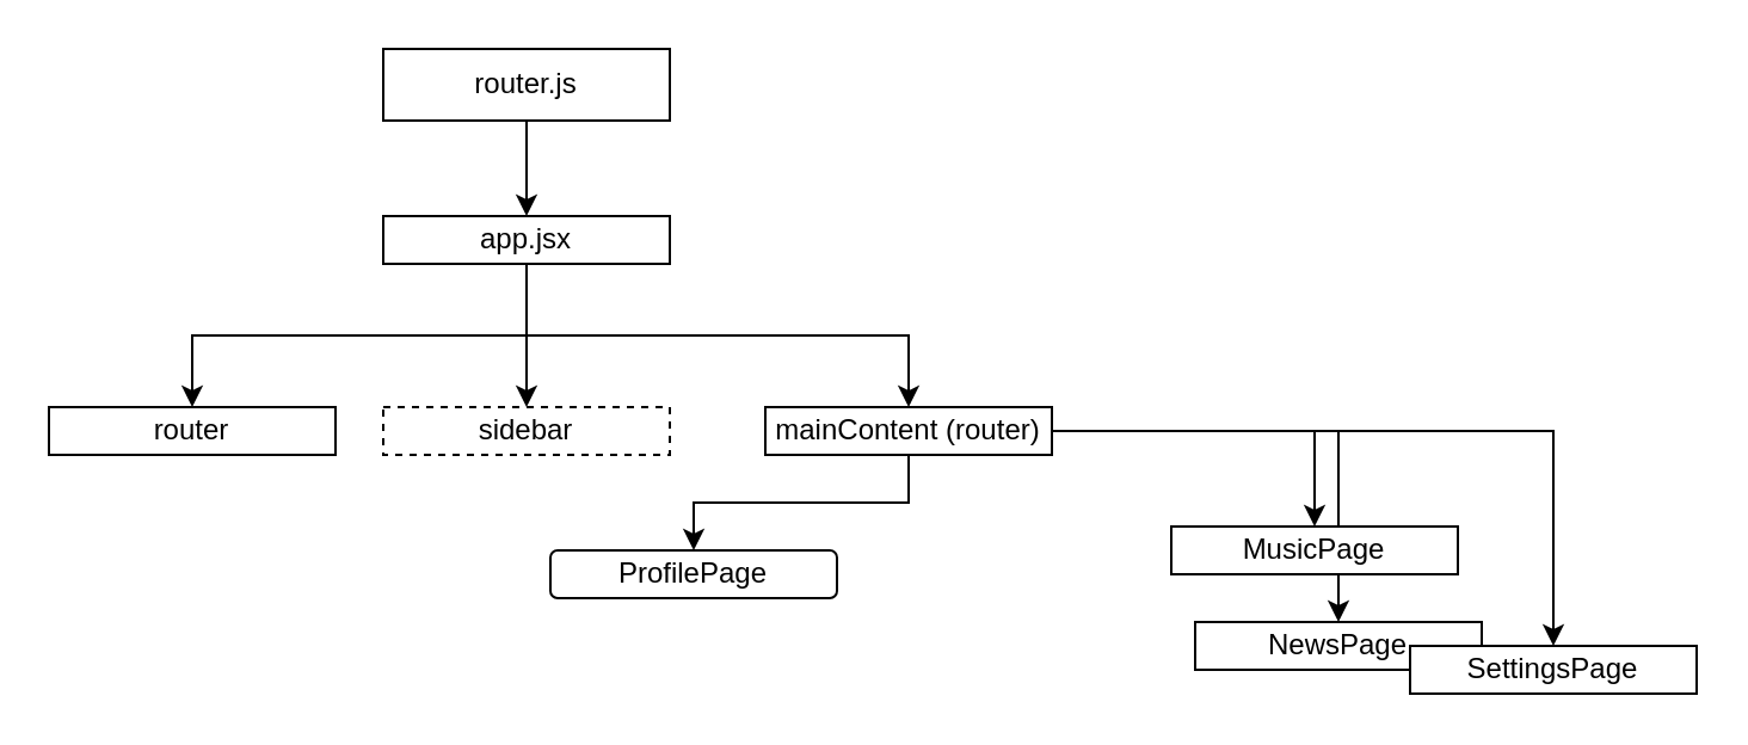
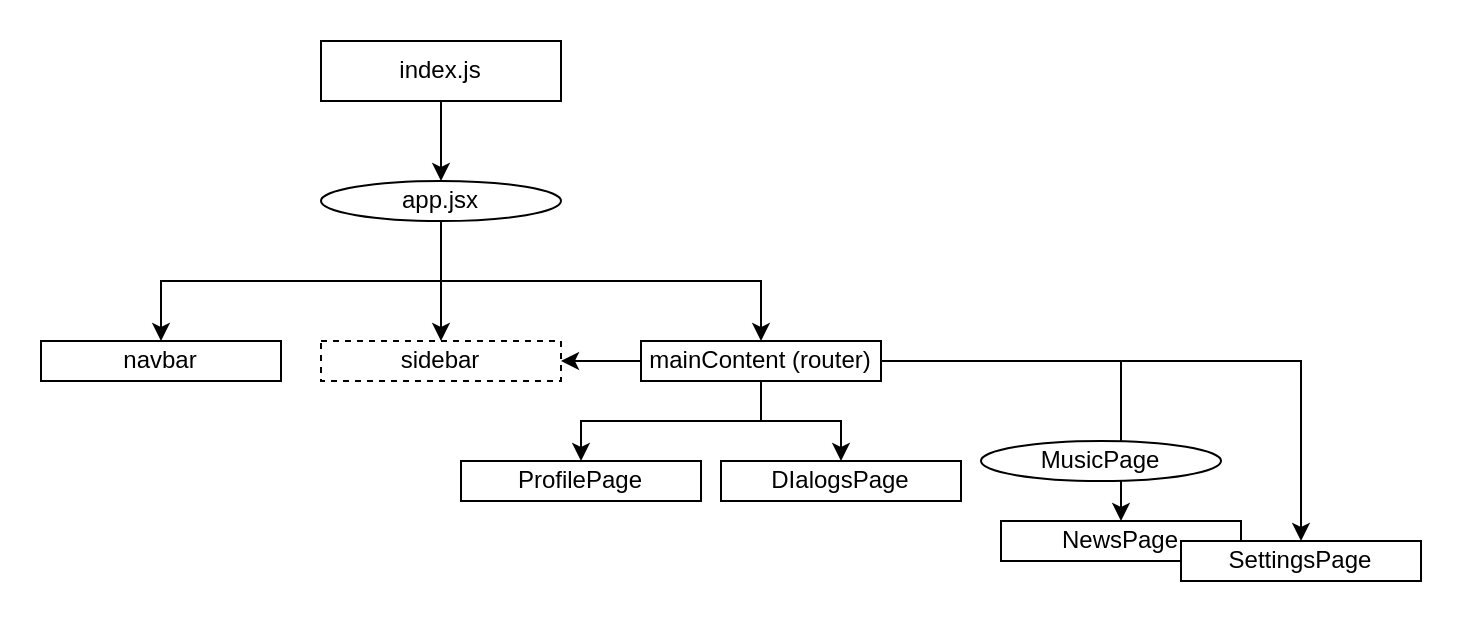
  <mxCell id="0" />
  <mxCell id="1" parent="0" />
  <mxCell id="2" style="edgeStyle=orthogonalEdgeStyle;rounded=0;orthogonalLoop=1;jettySize=auto;html=1;entryX=0.5;entryY=0;entryDx=0;entryDy=0;" edge="1" parent="1" source="3" target="7"><mxGeometry relative="1" as="geometry"><mxPoint x="220" y="150" as="targetPoint" /></mxGeometry></mxCell>
- <mxCell id="3" value="router.js" style="rounded=0;whiteSpace=wrap;html=1;" vertex="1" parent="1"><mxGeometry x="160" y="20" width="120" height="30" as="geometry" /></mxCell>
+ <mxCell id="3" value="index.js" style="rounded=0;whiteSpace=wrap;html=1;" vertex="1" parent="1"><mxGeometry x="160" y="20" width="120" height="30" as="geometry" /></mxCell>
  <mxCell id="4" style="edgeStyle=orthogonalEdgeStyle;rounded=0;orthogonalLoop=1;jettySize=auto;html=1;" edge="1" parent="1" source="7" target="9"><mxGeometry relative="1" as="geometry" /></mxCell>
  <mxCell id="5" style="edgeStyle=orthogonalEdgeStyle;rounded=0;orthogonalLoop=1;jettySize=auto;html=1;exitX=0.5;exitY=1;exitDx=0;exitDy=0;" edge="1" parent="1" source="7" target="8"><mxGeometry relative="1" as="geometry" /></mxCell>
  <mxCell id="6" style="edgeStyle=orthogonalEdgeStyle;rounded=0;orthogonalLoop=1;jettySize=auto;html=1;entryX=0.5;entryY=0;entryDx=0;entryDy=0;exitX=0.5;exitY=1;exitDx=0;exitDy=0;" edge="1" parent="1" source="7" target="15"><mxGeometry relative="1" as="geometry" /></mxCell>
- <mxCell id="7" value="app.jsx" style="rounded=0;whiteSpace=wrap;html=1;" vertex="1" parent="1"><mxGeometry x="160" y="90" width="120" height="20" as="geometry" /></mxCell>
- <mxCell id="8" value="router" style="rounded=0;whiteSpace=wrap;html=1;" vertex="1" parent="1"><mxGeometry x="20" y="170" width="120" height="20" as="geometry" /></mxCell>
+ <mxCell id="7" value="app.jsx" style="ellipse;whiteSpace=wrap;html=1;" vertex="1" parent="1"><mxGeometry x="160" y="90" width="120" height="20" as="geometry" /></mxCell>
+ <mxCell id="8" value="navbar" style="rounded=0;whiteSpace=wrap;html=1;" vertex="1" parent="1"><mxGeometry x="20" y="170" width="120" height="20" as="geometry" /></mxCell>
  <mxCell id="9" value="sidebar" style="rounded=0;whiteSpace=wrap;html=1;dashed=1;" vertex="1" parent="1"><mxGeometry x="160" y="170" width="120" height="20" as="geometry" /></mxCell>
  <mxCell id="10" style="edgeStyle=orthogonalEdgeStyle;rounded=0;orthogonalLoop=1;jettySize=auto;html=1;" edge="1" parent="1" source="15" target="16"><mxGeometry relative="1" as="geometry" /></mxCell>
- <mxCell id="12" style="edgeStyle=orthogonalEdgeStyle;rounded=0;orthogonalLoop=1;jettySize=auto;html=1;entryX=0.5;entryY=0;entryDx=0;entryDy=0;" edge="1" parent="1" source="15" target="18"><mxGeometry relative="1" as="geometry" /></mxCell>
+ <mxCell id="11" style="edgeStyle=orthogonalEdgeStyle;rounded=0;orthogonalLoop=1;jettySize=auto;html=1;" edge="1" parent="1" source="15" target="17"><mxGeometry relative="1" as="geometry" /></mxCell>
+ <mxCell id="12" style="edgeStyle=orthogonalEdgeStyle;rounded=0;orthogonalLoop=1;jettySize=auto;html=1;" edge="1" parent="1" source="15" target="9"><mxGeometry relative="1" as="geometry" /></mxCell>
  <mxCell id="13" style="edgeStyle=orthogonalEdgeStyle;rounded=0;orthogonalLoop=1;jettySize=auto;html=1;entryX=0.5;entryY=0;entryDx=0;entryDy=0;" edge="1" parent="1" source="15" target="19"><mxGeometry relative="1" as="geometry" /></mxCell>
  <mxCell id="14" style="edgeStyle=orthogonalEdgeStyle;rounded=0;orthogonalLoop=1;jettySize=auto;html=1;" edge="1" parent="1" source="15" target="20"><mxGeometry relative="1" as="geometry" /></mxCell>
  <mxCell id="15" value="mainContent (router)" style="rounded=0;whiteSpace=wrap;html=1;" vertex="1" parent="1"><mxGeometry x="320" y="170" width="120" height="20" as="geometry" /></mxCell>
- <mxCell id="16" value="ProfilePage" style="whiteSpace=wrap;html=1;rounded=1;" vertex="1" parent="1"><mxGeometry x="230" y="230" width="120" height="20" as="geometry" /></mxCell>
- <mxCell id="18" value="MusicPage" style="rounded=0;whiteSpace=wrap;html=1;" vertex="1" parent="1"><mxGeometry x="490" y="220" width="120" height="20" as="geometry" /></mxCell>
+ <mxCell id="16" value="ProfilePage" style="rounded=0;whiteSpace=wrap;html=1;" vertex="1" parent="1"><mxGeometry x="230" y="230" width="120" height="20" as="geometry" /></mxCell>
+ <mxCell id="17" value="DIalogsPage" style="rounded=0;whiteSpace=wrap;html=1;" vertex="1" parent="1"><mxGeometry x="360" y="230" width="120" height="20" as="geometry" /></mxCell>
+ <mxCell id="18" value="MusicPage" style="ellipse;whiteSpace=wrap;html=1;" vertex="1" parent="1"><mxGeometry x="490" y="220" width="120" height="20" as="geometry" /></mxCell>
  <mxCell id="19" value="NewsPage" style="rounded=0;whiteSpace=wrap;html=1;" vertex="1" parent="1"><mxGeometry x="500" y="260" width="120" height="20" as="geometry" /></mxCell>
  <mxCell id="20" value="SettingsPage" style="rounded=0;whiteSpace=wrap;html=1;" vertex="1" parent="1"><mxGeometry x="590" y="270" width="120" height="20" as="geometry" /></mxCell>
